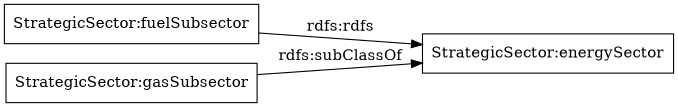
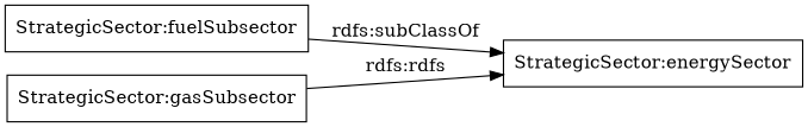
  digraph {
    rankdir=LR
    node [color=black shape=rectangle]
    "StrategicSector:fuelSubsector"
    "StrategicSector:energySector"
    "StrategicSector:gasSubsector"
-   "StrategicSector:fuelSubsector" -> "StrategicSector:energySector" [label="rdfs:rdfs"]
-   "StrategicSector:gasSubsector" -> "StrategicSector:energySector" [label="rdfs:subClassOf"]
+   "StrategicSector:fuelSubsector" -> "StrategicSector:energySector" [label="rdfs:subClassOf"]
+   "StrategicSector:gasSubsector" -> "StrategicSector:energySector" [label="rdfs:rdfs"]
  }
